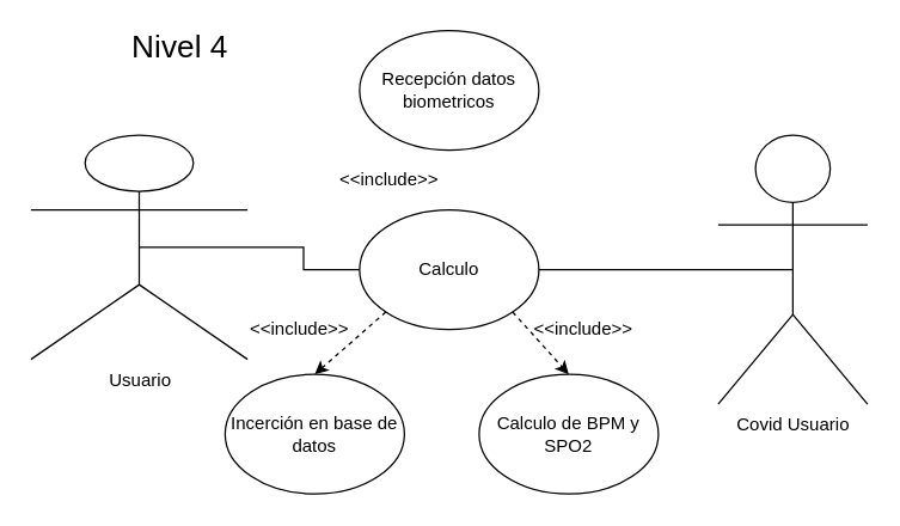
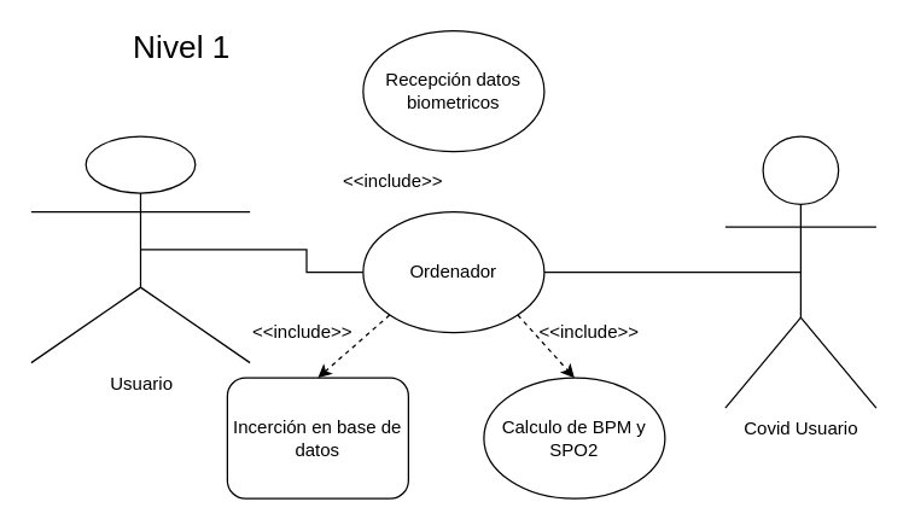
  <mxCell id="0" />
  <mxCell id="1" parent="0" />
  <mxCell id="2" style="edgeStyle=orthogonalEdgeStyle;rounded=0;orthogonalLoop=1;jettySize=auto;html=1;exitX=0.5;exitY=0.5;exitDx=0;exitDy=0;exitPerimeter=0;entryX=0;entryY=0.5;entryDx=0;entryDy=0;endArrow=none;endFill=0;" edge="1" parent="1" source="3" target="8"><mxGeometry relative="1" as="geometry" /></mxCell>
  <mxCell id="3" value="Usuario" style="shape=umlActor;verticalLabelPosition=bottom;verticalAlign=top;html=1;outlineConnect=0;" vertex="1" parent="1"><mxGeometry x="20" y="90" width="145" height="150" as="geometry" /></mxCell>
  <mxCell id="4" style="edgeStyle=orthogonalEdgeStyle;rounded=0;orthogonalLoop=1;jettySize=auto;html=1;exitX=0.5;exitY=0.5;exitDx=0;exitDy=0;exitPerimeter=0;entryX=1;entryY=0.5;entryDx=0;entryDy=0;endArrow=none;endFill=0;" edge="1" parent="1" source="5" target="8"><mxGeometry relative="1" as="geometry" /></mxCell>
  <mxCell id="5" value="Covid Usuario" style="shape=umlActor;verticalLabelPosition=bottom;verticalAlign=top;html=1;outlineConnect=0;" vertex="1" parent="1"><mxGeometry x="480" y="90" width="100" height="180" as="geometry" /></mxCell>
  <mxCell id="6" style="rounded=0;orthogonalLoop=1;jettySize=auto;html=1;exitX=0;exitY=1;exitDx=0;exitDy=0;entryX=0.5;entryY=0;entryDx=0;entryDy=0;endArrow=classic;endFill=1;dashed=1;" edge="1" parent="1" source="8" target="9"><mxGeometry relative="1" as="geometry" /></mxCell>
  <mxCell id="7" style="rounded=0;orthogonalLoop=1;jettySize=auto;html=1;exitX=1;exitY=1;exitDx=0;exitDy=0;entryX=0.5;entryY=0;entryDx=0;entryDy=0;endArrow=classic;endFill=1;dashed=1;" edge="1" parent="1" source="8" target="10"><mxGeometry relative="1" as="geometry" /></mxCell>
- <mxCell id="8" value="Calculo" style="ellipse;whiteSpace=wrap;html=1;" vertex="1" parent="1"><mxGeometry x="240" y="140" width="120" height="80" as="geometry" /></mxCell>
- <mxCell id="9" value="Incerción en base de datos" style="ellipse;whiteSpace=wrap;html=1;" vertex="1" parent="1"><mxGeometry x="150" y="250" width="120" height="80" as="geometry" /></mxCell>
+ <mxCell id="8" value="Ordenador" style="ellipse;whiteSpace=wrap;html=1;" vertex="1" parent="1"><mxGeometry x="240" y="140" width="120" height="80" as="geometry" /></mxCell>
+ <mxCell id="9" value="Incerción en base de datos" style="whiteSpace=wrap;html=1;rounded=1;" vertex="1" parent="1"><mxGeometry x="150" y="250" width="120" height="80" as="geometry" /></mxCell>
  <mxCell id="10" value="Calculo de BPM y SPO2 " style="ellipse;whiteSpace=wrap;html=1;" vertex="1" parent="1"><mxGeometry x="320" y="250" width="120" height="80" as="geometry" /></mxCell>
  <mxCell id="11" value="Recepción datos biometricos" style="ellipse;whiteSpace=wrap;html=1;" vertex="1" parent="1"><mxGeometry x="240" y="20" width="120" height="80" as="geometry" /></mxCell>
  <mxCell id="12" value="&amp;lt;&amp;lt;include&amp;gt;&amp;gt;" style="text;html=1;strokeColor=none;fillColor=none;align=center;verticalAlign=middle;whiteSpace=wrap;rounded=0;dashed=1;" vertex="1" parent="1"><mxGeometry x="240" y="110" width="40" height="20" as="geometry" /></mxCell>
  <mxCell id="13" value="&amp;lt;&amp;lt;include&amp;gt;&amp;gt;" style="text;html=1;strokeColor=none;fillColor=none;align=center;verticalAlign=middle;whiteSpace=wrap;rounded=0;dashed=1;" vertex="1" parent="1"><mxGeometry x="180" y="210" width="40" height="20" as="geometry" /></mxCell>
  <mxCell id="14" value="&amp;lt;&amp;lt;include&amp;gt;&amp;gt;" style="text;html=1;strokeColor=none;fillColor=none;align=center;verticalAlign=middle;whiteSpace=wrap;rounded=0;dashed=1;" vertex="1" parent="1"><mxGeometry x="370" y="210" width="40" height="20" as="geometry" /></mxCell>
- <mxCell id="15" value="&lt;font style=&quot;font-size: 21px&quot;&gt;Nivel 4&lt;br&gt;&lt;/font&gt;" style="text;html=1;strokeColor=none;fillColor=none;align=center;verticalAlign=middle;whiteSpace=wrap;rounded=0;" vertex="1" parent="1"><mxGeometry x="70" y="20" width="100" height="20" as="geometry" /></mxCell>
+ <mxCell id="15" value="&lt;font style=&quot;font-size: 21px&quot;&gt;Nivel 1&lt;br&gt;&lt;/font&gt;" style="text;html=1;strokeColor=none;fillColor=none;align=center;verticalAlign=middle;whiteSpace=wrap;rounded=0;" vertex="1" parent="1"><mxGeometry x="70" y="20" width="100" height="20" as="geometry" /></mxCell>
